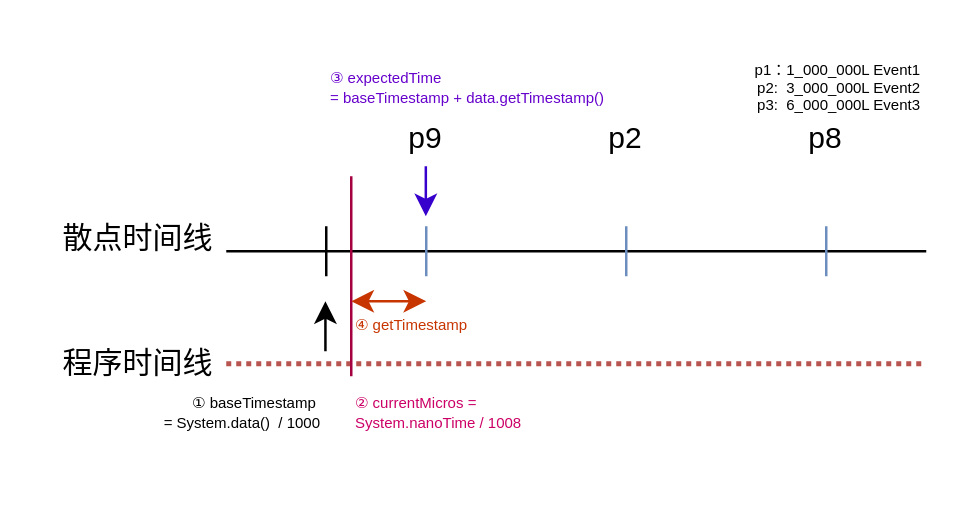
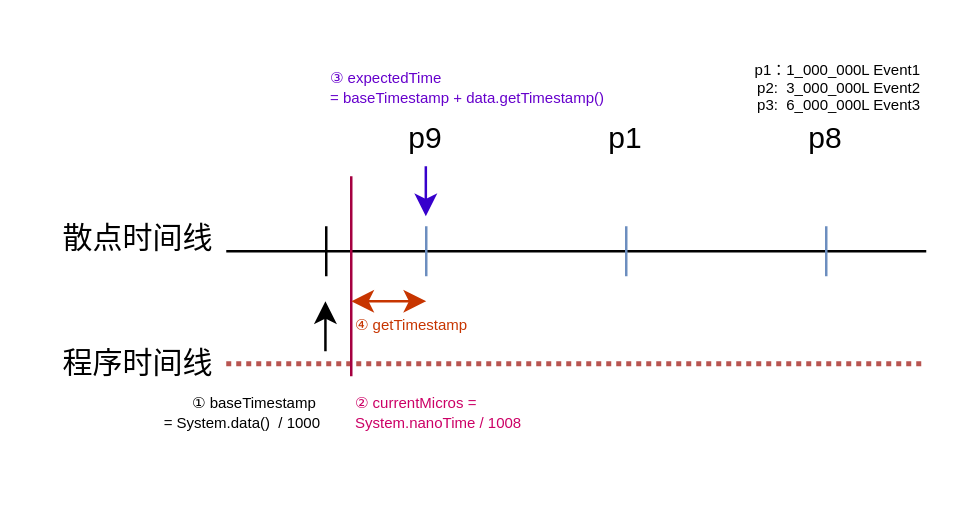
  <mxCell id="0" />
  <mxCell id="1" parent="0" />
  <mxCell id="2" value="" style="endArrow=none;html=1;rounded=0;" edge="1" parent="1"><mxGeometry width="50" height="50" relative="1" as="geometry"><mxPoint x="90" y="100" as="sourcePoint" /><mxPoint x="370" y="100" as="targetPoint" /></mxGeometry></mxCell>
  <mxCell id="3" value="" style="endArrow=none;html=1;rounded=0;" edge="1" parent="1"><mxGeometry width="50" height="50" relative="1" as="geometry"><mxPoint x="130" y="110" as="sourcePoint" /><mxPoint x="130" y="90" as="targetPoint" /></mxGeometry></mxCell>
  <mxCell id="4" value="" style="endArrow=classic;html=1;rounded=0;" edge="1" parent="1"><mxGeometry width="50" height="50" relative="1" as="geometry"><mxPoint x="129.67" y="140" as="sourcePoint" /><mxPoint x="129.67" y="120" as="targetPoint" /></mxGeometry></mxCell>
  <mxCell id="5" value="" style="endArrow=none;html=1;rounded=0;fillColor=#dae8fc;strokeColor=#6c8ebf;" edge="1" parent="1"><mxGeometry width="50" height="50" relative="1" as="geometry"><mxPoint x="170" y="110" as="sourcePoint" /><mxPoint x="170" y="90" as="targetPoint" /></mxGeometry></mxCell>
  <mxCell id="6" value="" style="endArrow=none;html=1;rounded=0;fillColor=#dae8fc;strokeColor=#6c8ebf;" edge="1" parent="1"><mxGeometry width="50" height="50" relative="1" as="geometry"><mxPoint x="250" y="110" as="sourcePoint" /><mxPoint x="250" y="90" as="targetPoint" /></mxGeometry></mxCell>
  <mxCell id="7" value="" style="endArrow=none;html=1;rounded=0;fillColor=#dae8fc;strokeColor=#6c8ebf;" edge="1" parent="1"><mxGeometry width="50" height="50" relative="1" as="geometry"><mxPoint x="330" y="110" as="sourcePoint" /><mxPoint x="330" y="90" as="targetPoint" /></mxGeometry></mxCell>
  <mxCell id="8" value="p9" style="text;strokeColor=none;align=center;fillColor=none;html=1;verticalAlign=middle;whiteSpace=wrap;rounded=0;" vertex="1" parent="1"><mxGeometry x="140" y="40" width="60" height="30" as="geometry" /></mxCell>
- <mxCell id="9" value="p2" style="text;strokeColor=none;align=center;fillColor=none;html=1;verticalAlign=middle;whiteSpace=wrap;rounded=0;" vertex="1" parent="1"><mxGeometry x="220" y="40" width="60" height="30" as="geometry" /></mxCell>
+ <mxCell id="9" value="p1" style="text;strokeColor=none;align=center;fillColor=none;html=1;verticalAlign=middle;whiteSpace=wrap;rounded=0;" vertex="1" parent="1"><mxGeometry x="220" y="40" width="60" height="30" as="geometry" /></mxCell>
  <mxCell id="10" value="p8" style="text;strokeColor=none;align=center;fillColor=none;html=1;verticalAlign=middle;whiteSpace=wrap;rounded=0;" vertex="1" parent="1"><mxGeometry x="300" y="40" width="60" height="30" as="geometry" /></mxCell>
  <mxCell id="11" value="" style="line;strokeWidth=2;html=1;dashed=1;dashPattern=1 1;fillColor=#f8cecc;strokeColor=#b85450;" vertex="1" parent="1"><mxGeometry x="90" y="140" width="280" height="10" as="geometry" /></mxCell>
  <mxCell id="12" value="程序时间线" style="text;strokeColor=none;align=center;fillColor=none;html=1;verticalAlign=middle;whiteSpace=wrap;rounded=0;" vertex="1" parent="1"><mxGeometry x="20" y="130" width="70" height="30" as="geometry" /></mxCell>
  <mxCell id="13" value="散点时间线" style="text;strokeColor=none;align=center;fillColor=none;html=1;verticalAlign=middle;whiteSpace=wrap;rounded=0;" vertex="1" parent="1"><mxGeometry x="20" y="80" width="70" height="30" as="geometry" /></mxCell>
  <mxCell id="14" value="① baseTimestamp&amp;nbsp;&lt;div&gt;= System.data()&amp;nbsp; / 1000&lt;/div&gt;" style="text;strokeColor=none;align=right;fillColor=none;html=1;verticalAlign=middle;whiteSpace=wrap;rounded=0;fontSize=6;" vertex="1" parent="1"><mxGeometry x="40" y="150" width="90" height="30" as="geometry" /></mxCell>
  <mxCell id="15" value="" style="endArrow=classic;html=1;rounded=0;exitX=0.5;exitY=1;exitDx=0;exitDy=0;fillColor=#6a00ff;strokeColor=#3700CC;fontColor=#6600CC;" edge="1" parent="1"><mxGeometry width="50" height="50" relative="1" as="geometry"><mxPoint x="169.83" y="66" as="sourcePoint" /><mxPoint x="169.83" y="86" as="targetPoint" /><Array as="points"><mxPoint x="169.83" y="86" /></Array></mxGeometry></mxCell>
  <mxCell id="16" value="" style="endArrow=none;html=1;rounded=0;fillColor=#d80073;strokeColor=#A50040;" edge="1" parent="1"><mxGeometry width="50" height="50" relative="1" as="geometry"><mxPoint x="140" y="150" as="sourcePoint" /><mxPoint x="140" y="70" as="targetPoint" /></mxGeometry></mxCell>
  <mxCell id="17" value="③ expectedTime&lt;div&gt;= baseTimestamp + data.getTimestamp()&lt;/div&gt;" style="text;strokeColor=none;align=left;fillColor=none;html=1;verticalAlign=middle;whiteSpace=wrap;rounded=0;fontSize=6;fontColor=#6600CC;" vertex="1" parent="1"><mxGeometry x="130" y="20" width="120" height="30" as="geometry" /></mxCell>
  <mxCell id="18" value="② currentMicros = System.nanoTime / 1008" style="text;strokeColor=none;align=left;fillColor=none;html=1;verticalAlign=middle;whiteSpace=wrap;rounded=0;fontSize=6;fontColor=light-dark(#CC0066,#EDEDED);" vertex="1" parent="1"><mxGeometry x="140" y="150" width="70" height="30" as="geometry" /></mxCell>
  <mxCell id="19" value="" style="endArrow=classic;startArrow=classic;html=1;rounded=0;fillColor=#fa6800;strokeColor=#C73500;" edge="1" parent="1"><mxGeometry width="50" height="50" relative="1" as="geometry"><mxPoint x="140" y="120" as="sourcePoint" /><mxPoint x="170" y="120" as="targetPoint" /></mxGeometry></mxCell>
  <mxCell id="20" value="④ getTimestamp" style="text;strokeColor=none;align=left;fillColor=none;html=1;verticalAlign=middle;whiteSpace=wrap;rounded=0;fontSize=6;fontColor=light-dark(#C73500,#EDEDED);" vertex="1" parent="1"><mxGeometry x="140" y="115" width="70" height="30" as="geometry" /></mxCell>
  <mxCell id="21" value="p1：1_000_000L Event1&lt;div&gt;p2:&amp;nbsp; 3_000_000L Event2&lt;/div&gt;&lt;div&gt;p3:&amp;nbsp; 6_000_000L Event3&lt;/div&gt;" style="text;strokeColor=none;align=right;fillColor=none;html=1;verticalAlign=middle;whiteSpace=wrap;rounded=0;fontSize=6;" vertex="1" parent="1"><mxGeometry x="230" y="20" width="140" height="30" as="geometry" /></mxCell>
